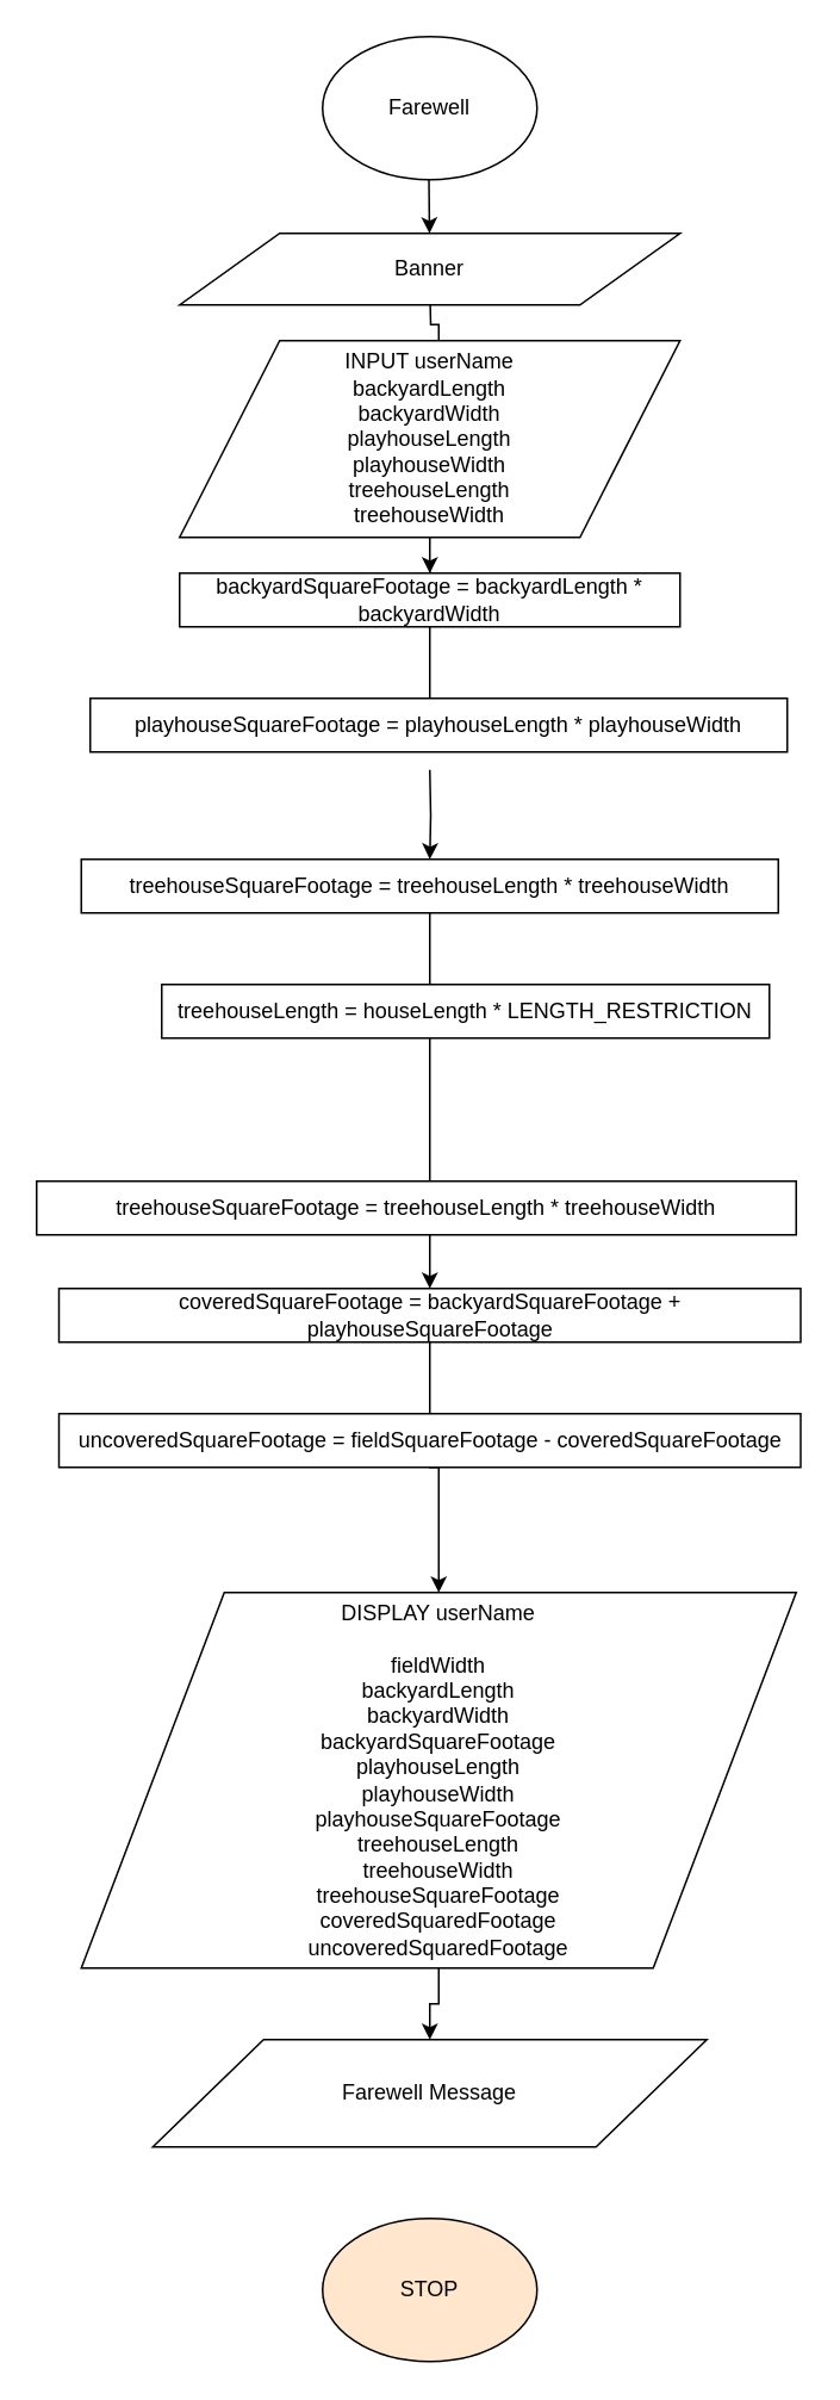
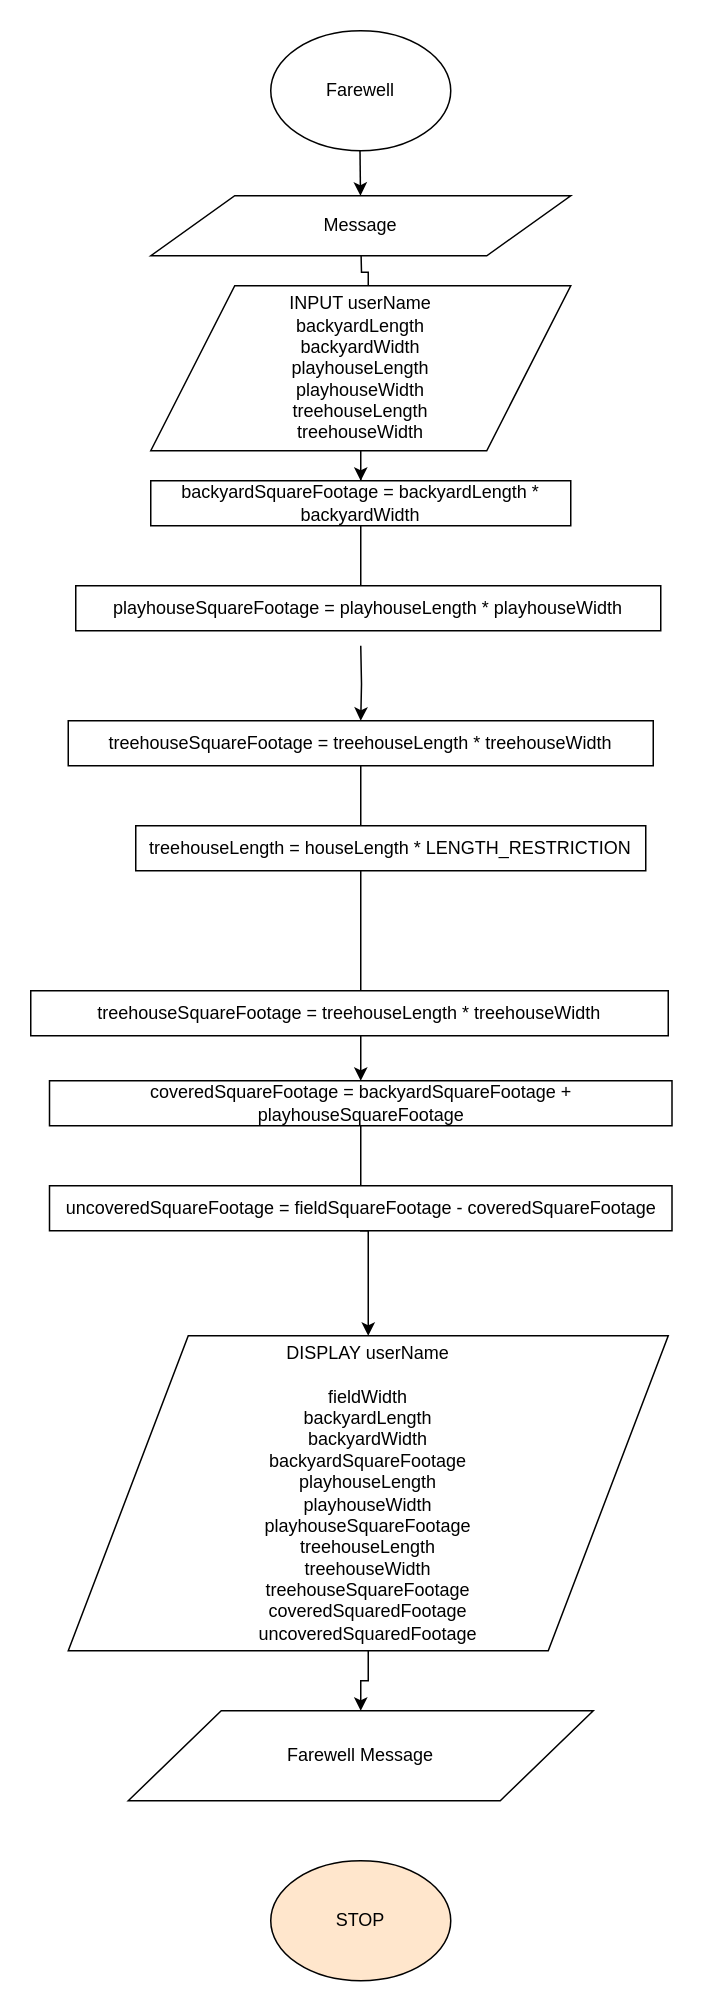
  <mxCell id="0" />
  <mxCell id="1" parent="0" />
  <mxCell id="2" value="Farewell" style="ellipse;whiteSpace=wrap;html=1;" parent="1" vertex="1"><mxGeometry x="180" y="20" width="120" height="80" as="geometry" /></mxCell>
  <mxCell id="3" value="" style="endArrow=classic;html=1;" parent="1" edge="1"><mxGeometry width="50" height="50" relative="1" as="geometry"><mxPoint x="239.5" y="100" as="sourcePoint" /><mxPoint x="239.833" y="130" as="targetPoint" /></mxGeometry></mxCell>
  <mxCell id="4" value="" style="edgeStyle=orthogonalEdgeStyle;rounded=0;orthogonalLoop=1;jettySize=auto;html=1;entryX=0.518;entryY=0.167;entryDx=0;entryDy=0;entryPerimeter=0;" parent="1" target="7" edge="1"><mxGeometry relative="1" as="geometry"><mxPoint x="240" y="160" as="sourcePoint" /></mxGeometry></mxCell>
- <mxCell id="5" value="Banner" style="shape=parallelogram;perimeter=parallelogramPerimeter;whiteSpace=wrap;html=1;" parent="1" vertex="1"><mxGeometry x="100" y="130" width="280" height="40" as="geometry" /></mxCell>
+ <mxCell id="5" value="Message" style="shape=parallelogram;perimeter=parallelogramPerimeter;whiteSpace=wrap;html=1;" parent="1" vertex="1"><mxGeometry x="100" y="130" width="280" height="40" as="geometry" /></mxCell>
  <mxCell id="6" value="" style="edgeStyle=orthogonalEdgeStyle;rounded=0;orthogonalLoop=1;jettySize=auto;html=1;" parent="1" source="7" target="9" edge="1"><mxGeometry relative="1" as="geometry" /></mxCell>
  <mxCell id="7" value="INPUT userName&lt;br&gt;backyardLength&lt;br&gt;backyardWidth&lt;br&gt;playhouseLength&lt;br&gt;playhouseWidth&lt;br&gt;treehouseLength&lt;br&gt;treehouseWidth" style="shape=parallelogram;perimeter=parallelogramPerimeter;whiteSpace=wrap;html=1;" parent="1" vertex="1"><mxGeometry x="100" y="190" width="280" height="110" as="geometry" /></mxCell>
  <mxCell id="8" value="" style="edgeStyle=orthogonalEdgeStyle;rounded=0;orthogonalLoop=1;jettySize=auto;html=1;entryX=0.5;entryY=0;entryDx=0;entryDy=0;" parent="1" source="9" edge="1"><mxGeometry relative="1" as="geometry"><mxPoint x="240" y="420" as="targetPoint" /></mxGeometry></mxCell>
  <mxCell id="9" value="backyardSquareFootage = backyardLength * backyardWidth" style="rounded=0;whiteSpace=wrap;html=1;" parent="1" vertex="1"><mxGeometry x="100" y="320" width="280" height="30" as="geometry" /></mxCell>
  <mxCell id="10" value="" style="edgeStyle=orthogonalEdgeStyle;rounded=0;orthogonalLoop=1;jettySize=auto;html=1;" parent="1" target="12" edge="1"><mxGeometry relative="1" as="geometry"><mxPoint x="240" y="430" as="sourcePoint" /></mxGeometry></mxCell>
  <mxCell id="11" value="" style="edgeStyle=orthogonalEdgeStyle;rounded=0;orthogonalLoop=1;jettySize=auto;html=1;" parent="1" source="12" target="17" edge="1"><mxGeometry relative="1" as="geometry" /></mxCell>
  <mxCell id="12" value="treehouseSquareFootage = treehouseLength * treehouseWidth" style="rounded=0;whiteSpace=wrap;html=1;" parent="1" vertex="1"><mxGeometry x="45" y="480" width="390" height="30" as="geometry" /></mxCell>
  <mxCell id="13" value="playhouseSquareFootage = playhouseLength * playhouseWidth" style="rounded=0;whiteSpace=wrap;html=1;" parent="1" vertex="1"><mxGeometry x="50" y="390" width="390" height="30" as="geometry" /></mxCell>
  <mxCell id="14" value="treehouseSquareFootage = treehouseLength * treehouseWidth" style="rounded=0;whiteSpace=wrap;html=1;" parent="1" vertex="1"><mxGeometry x="20" y="660" width="425" height="30" as="geometry" /></mxCell>
  <mxCell id="15" value="" style="edgeStyle=orthogonalEdgeStyle;rounded=0;orthogonalLoop=1;jettySize=auto;html=1;exitX=0.5;exitY=1;exitDx=0;exitDy=0;" parent="1" source="17" target="20" edge="1"><mxGeometry relative="1" as="geometry"><mxPoint x="240" y="860" as="sourcePoint" /></mxGeometry></mxCell>
  <mxCell id="16" value="treehouseLength = houseLength * LENGTH_RESTRICTION" style="rounded=0;whiteSpace=wrap;html=1;" parent="1" vertex="1"><mxGeometry x="90" y="550" width="340" height="30" as="geometry" /></mxCell>
  <mxCell id="17" value="coveredSquareFootage = backyardSquareFootage + playhouseSquareFootage" style="rounded=0;whiteSpace=wrap;html=1;" parent="1" vertex="1"><mxGeometry x="32.5" y="720" width="415" height="30" as="geometry" /></mxCell>
  <mxCell id="18" value="uncoveredSquareFootage = fieldSquareFootage - coveredSquareFootage" style="rounded=0;whiteSpace=wrap;html=1;" parent="1" vertex="1"><mxGeometry x="32.5" y="790" width="415" height="30" as="geometry" /></mxCell>
  <mxCell id="19" value="" style="edgeStyle=orthogonalEdgeStyle;rounded=0;orthogonalLoop=1;jettySize=auto;html=1;" parent="1" source="20" target="21" edge="1"><mxGeometry relative="1" as="geometry" /></mxCell>
  <mxCell id="20" value="DISPLAY userName&lt;br&gt;&lt;br&gt;fieldWidth&lt;br&gt;backyardLength&lt;br&gt;backyardWidth&lt;br&gt;backyardSquareFootage&lt;br&gt;playhouseLength&lt;br&gt;playhouseWidth&lt;br&gt;playhouseSquareFootage&lt;br&gt;treehouseLength&lt;br&gt;treehouseWidth&lt;br&gt;treehouseSquareFootage&lt;br&gt;coveredSquaredFootage&lt;br&gt;uncoveredSquaredFootage&lt;br&gt;" style="shape=parallelogram;perimeter=parallelogramPerimeter;whiteSpace=wrap;html=1;" parent="1" vertex="1"><mxGeometry x="45" y="890" width="400" height="210" as="geometry" /></mxCell>
  <mxCell id="21" value="Farewell Message" style="shape=parallelogram;perimeter=parallelogramPerimeter;whiteSpace=wrap;html=1;rotation=0;" parent="1" vertex="1"><mxGeometry x="85" y="1140" width="310" height="60" as="geometry" /></mxCell>
  <mxCell id="22" value="STOP" style="ellipse;whiteSpace=wrap;html=1;fillColor=#ffe6cc;" parent="1" vertex="1"><mxGeometry x="180" y="1240" width="120" height="80" as="geometry" /></mxCell>
